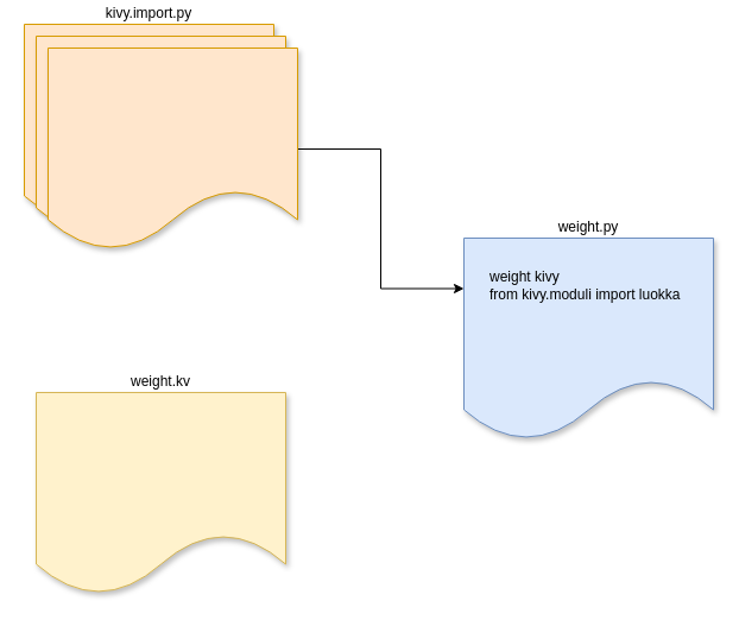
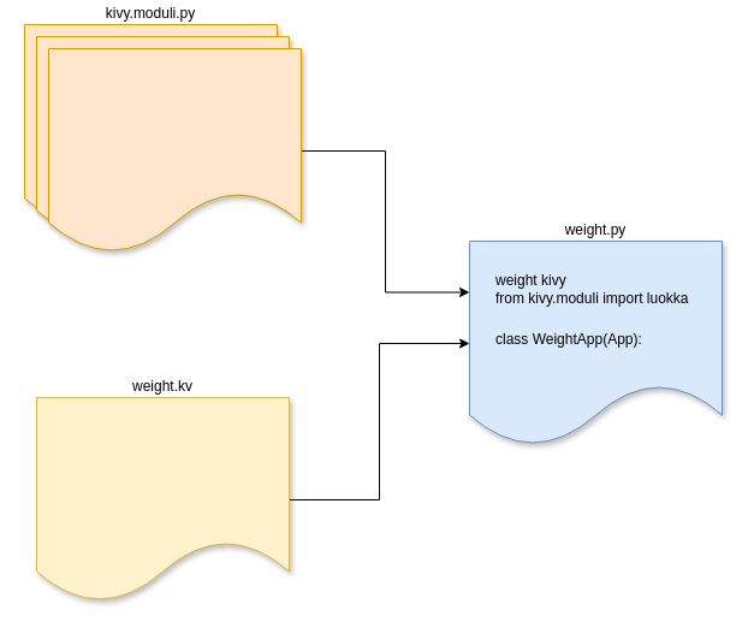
  <mxCell id="0" />
  <mxCell id="1" parent="0" />
  <mxCell id="2" value="weight.py" style="shape=document;whiteSpace=wrap;html=1;boundedLbl=1;labelPosition=center;verticalLabelPosition=top;align=center;verticalAlign=bottom;fillColor=#dae8fc;strokeColor=#6c8ebf;shadow=1;" vertex="1" parent="1"><mxGeometry x="390" y="200" width="210" height="170" as="geometry" /></mxCell>
+ <mxCell id="3" style="edgeStyle=orthogonalEdgeStyle;rounded=0;orthogonalLoop=1;jettySize=auto;html=1;" edge="1" parent="1" source="4" target="2"><mxGeometry relative="1" as="geometry" /></mxCell>
  <mxCell id="4" value="weight.kv" style="shape=document;whiteSpace=wrap;html=1;boundedLbl=1;labelPosition=center;verticalLabelPosition=top;align=center;verticalAlign=bottom;fillColor=#fff2cc;strokeColor=#d6b656;shadow=1;" vertex="1" parent="1"><mxGeometry x="30" y="330" width="210" height="170" as="geometry" /></mxCell>
- <mxCell id="5" value="kivy.import.py" style="shape=document;whiteSpace=wrap;html=1;boundedLbl=1;labelPosition=center;verticalLabelPosition=top;align=center;verticalAlign=bottom;fillColor=#ffe6cc;strokeColor=#d79b00;shadow=1;" vertex="1" parent="1"><mxGeometry x="20" y="20" width="210" height="170" as="geometry" /></mxCell>
+ <mxCell id="5" value="kivy.moduli.py" style="shape=document;whiteSpace=wrap;html=1;boundedLbl=1;labelPosition=center;verticalLabelPosition=top;align=center;verticalAlign=bottom;fillColor=#ffe6cc;strokeColor=#d79b00;shadow=1;" vertex="1" parent="1"><mxGeometry x="20" y="20" width="210" height="170" as="geometry" /></mxCell>
  <mxCell id="6" value="" style="shape=document;whiteSpace=wrap;html=1;boundedLbl=1;labelPosition=center;verticalLabelPosition=top;align=center;verticalAlign=bottom;fillColor=#ffe6cc;strokeColor=#d79b00;shadow=1;" vertex="1" parent="1"><mxGeometry x="30" y="30" width="210" height="170" as="geometry" /></mxCell>
  <mxCell id="7" style="edgeStyle=orthogonalEdgeStyle;rounded=0;orthogonalLoop=1;jettySize=auto;html=1;entryX=0;entryY=0.25;entryDx=0;entryDy=0;" edge="1" parent="1" source="8" target="2"><mxGeometry relative="1" as="geometry" /></mxCell>
  <mxCell id="8" value="" style="shape=document;whiteSpace=wrap;html=1;boundedLbl=1;labelPosition=center;verticalLabelPosition=top;align=center;verticalAlign=bottom;fillColor=#ffe6cc;strokeColor=#d79b00;shadow=1;" vertex="1" parent="1"><mxGeometry x="40" y="40" width="210" height="170" as="geometry" /></mxCell>
+ <mxCell id="9" value="class WeightApp(App):" style="text;html=1;strokeColor=none;fillColor=none;align=left;verticalAlign=middle;whiteSpace=wrap;rounded=0;" vertex="1" parent="1"><mxGeometry x="410" y="267" width="140" height="30" as="geometry" /></mxCell>
  <mxCell id="10" value="weight kivy&lt;br&gt;from kivy.moduli import luokka&amp;nbsp;" style="text;html=1;strokeColor=none;fillColor=none;align=left;verticalAlign=middle;whiteSpace=wrap;rounded=0;" vertex="1" parent="1"><mxGeometry x="410" y="220" width="170" height="40" as="geometry" /></mxCell>
